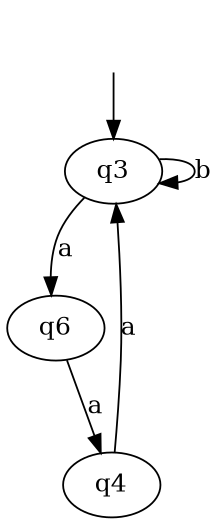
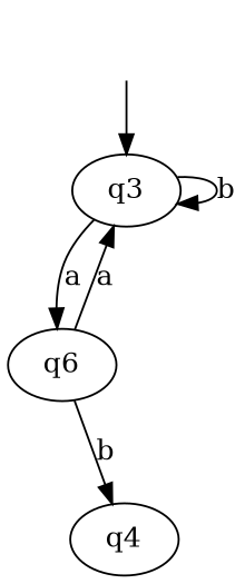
  digraph {
    start [style=invis]
    q3
    n3 [label=q6]
    q4
    start -> q3
    q3 -> q3 [label=b]
    q3 -> n3 [label=a]
-   q4 -> q3 [label=a]
-   n3 -> q4 [label=a]
+   n3 -> q3 [label=a]
+   n3 -> q4 [label=b]
  }
